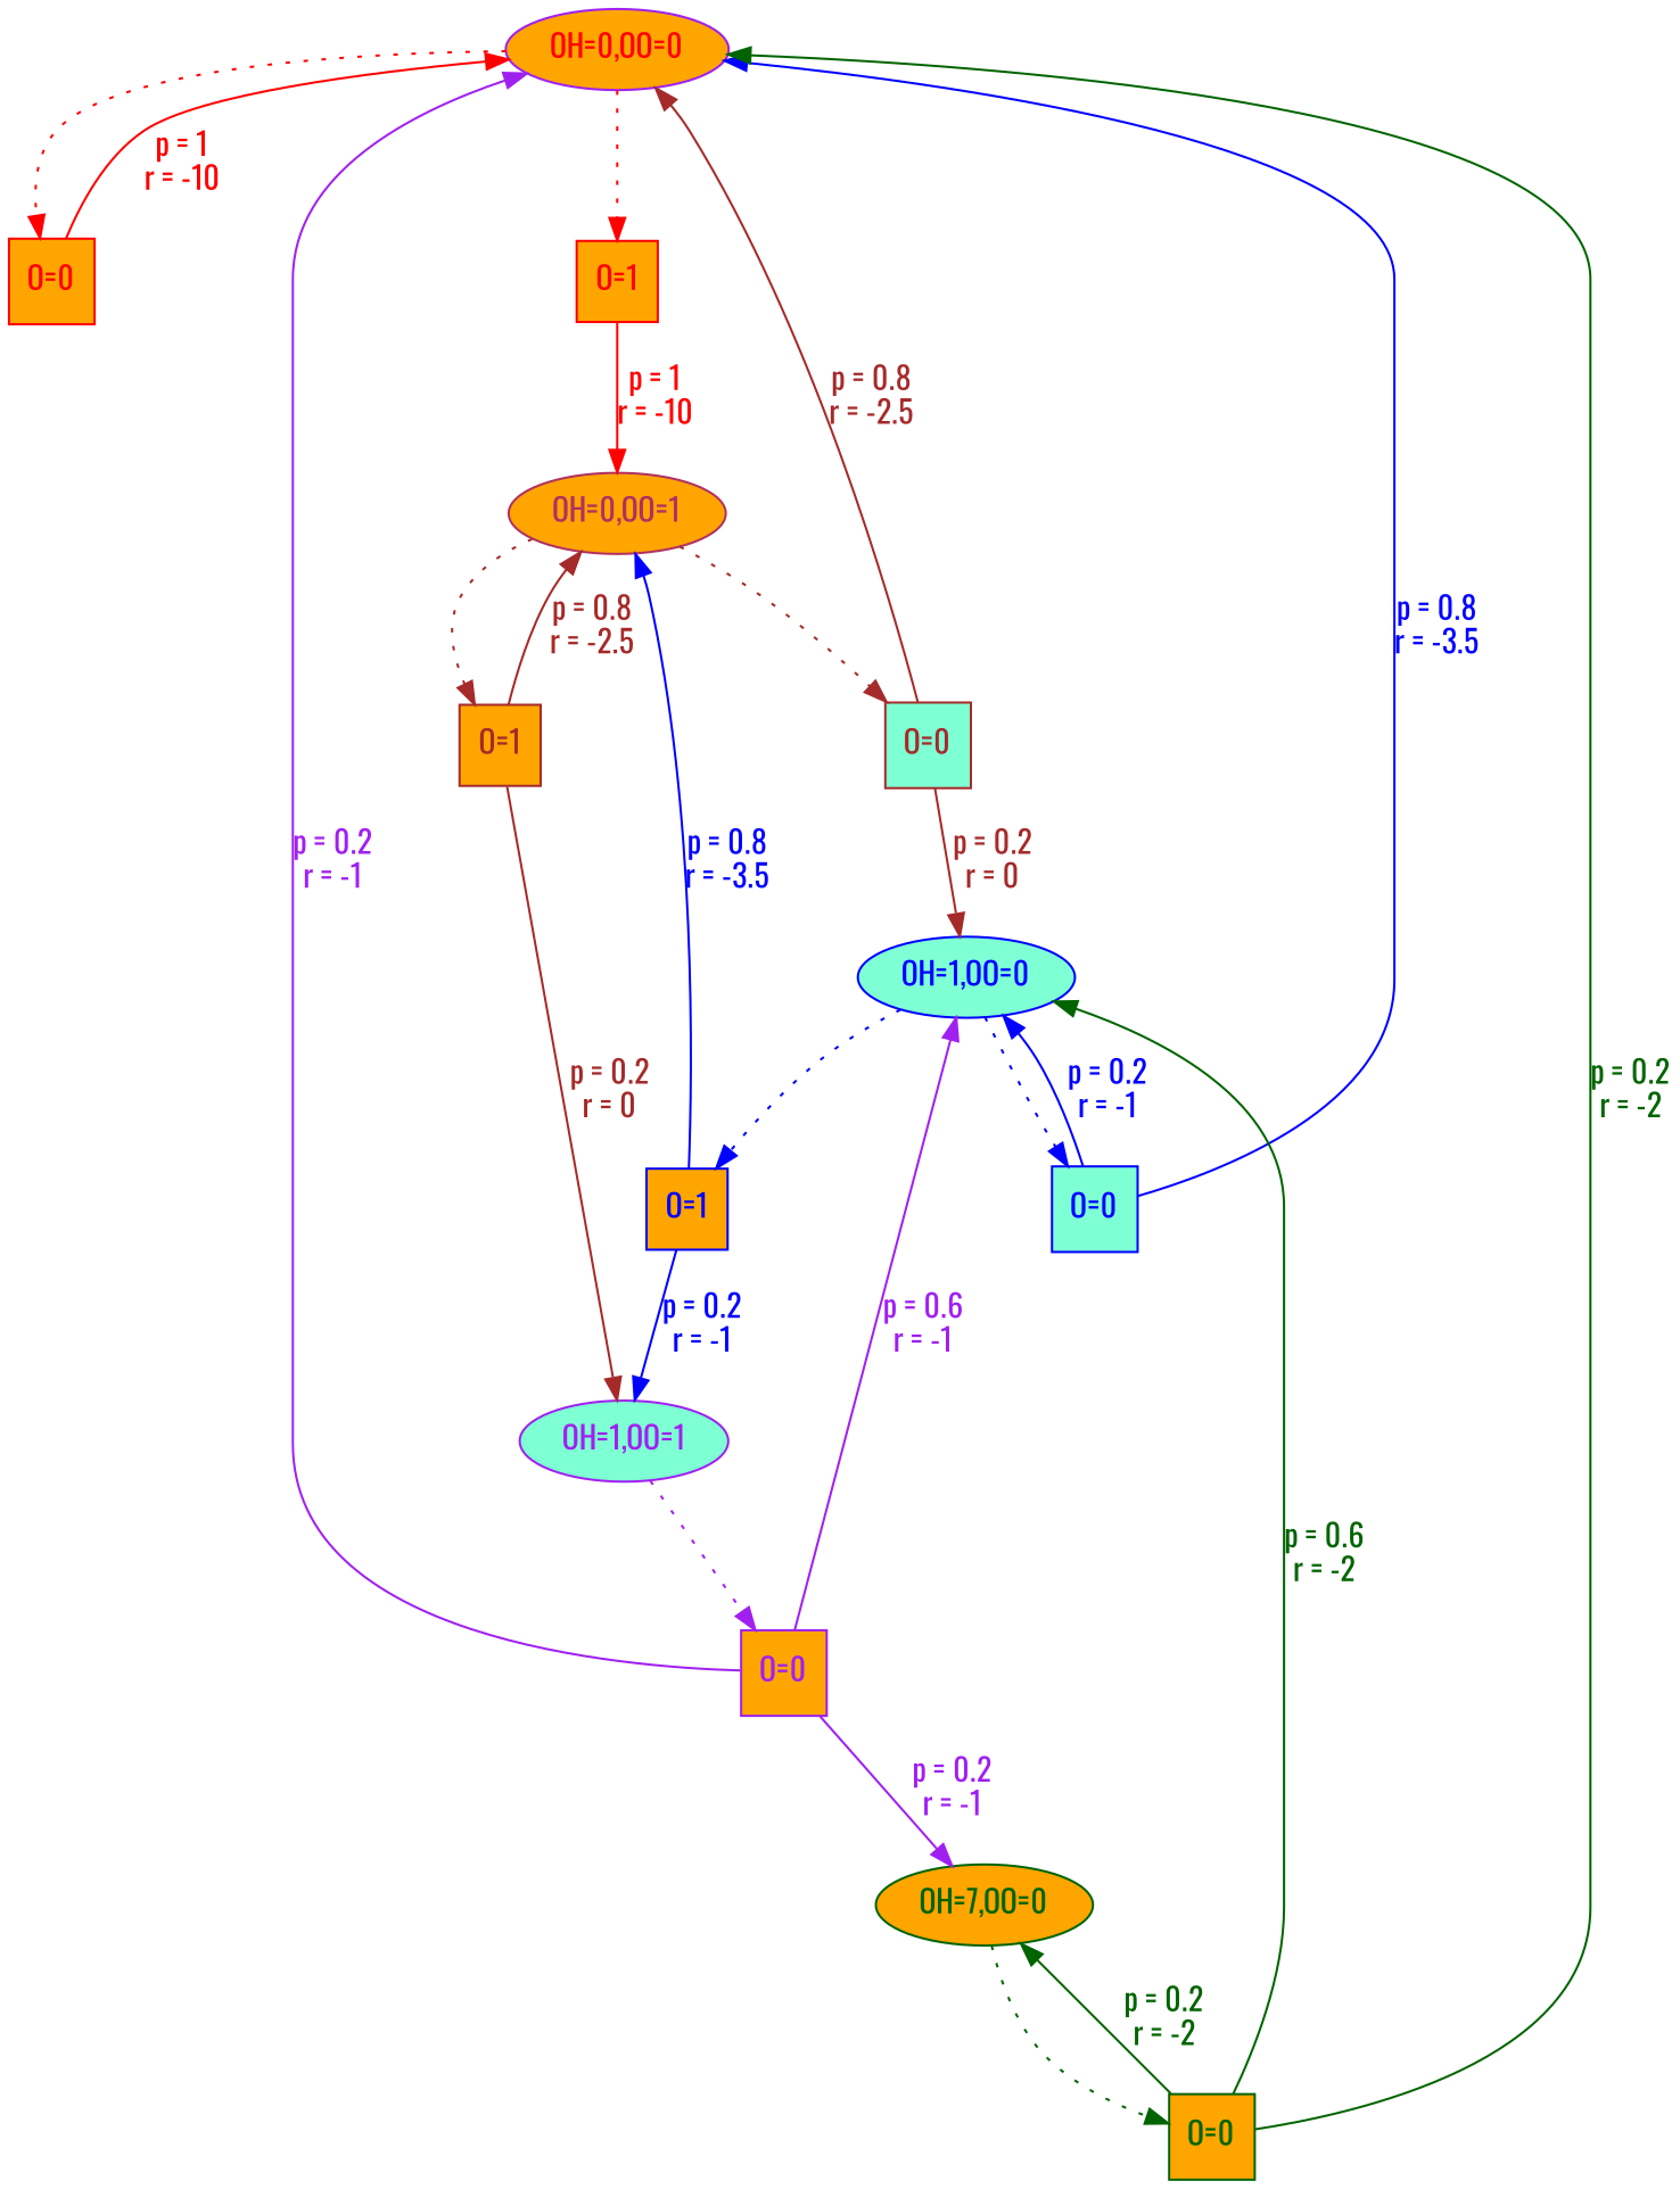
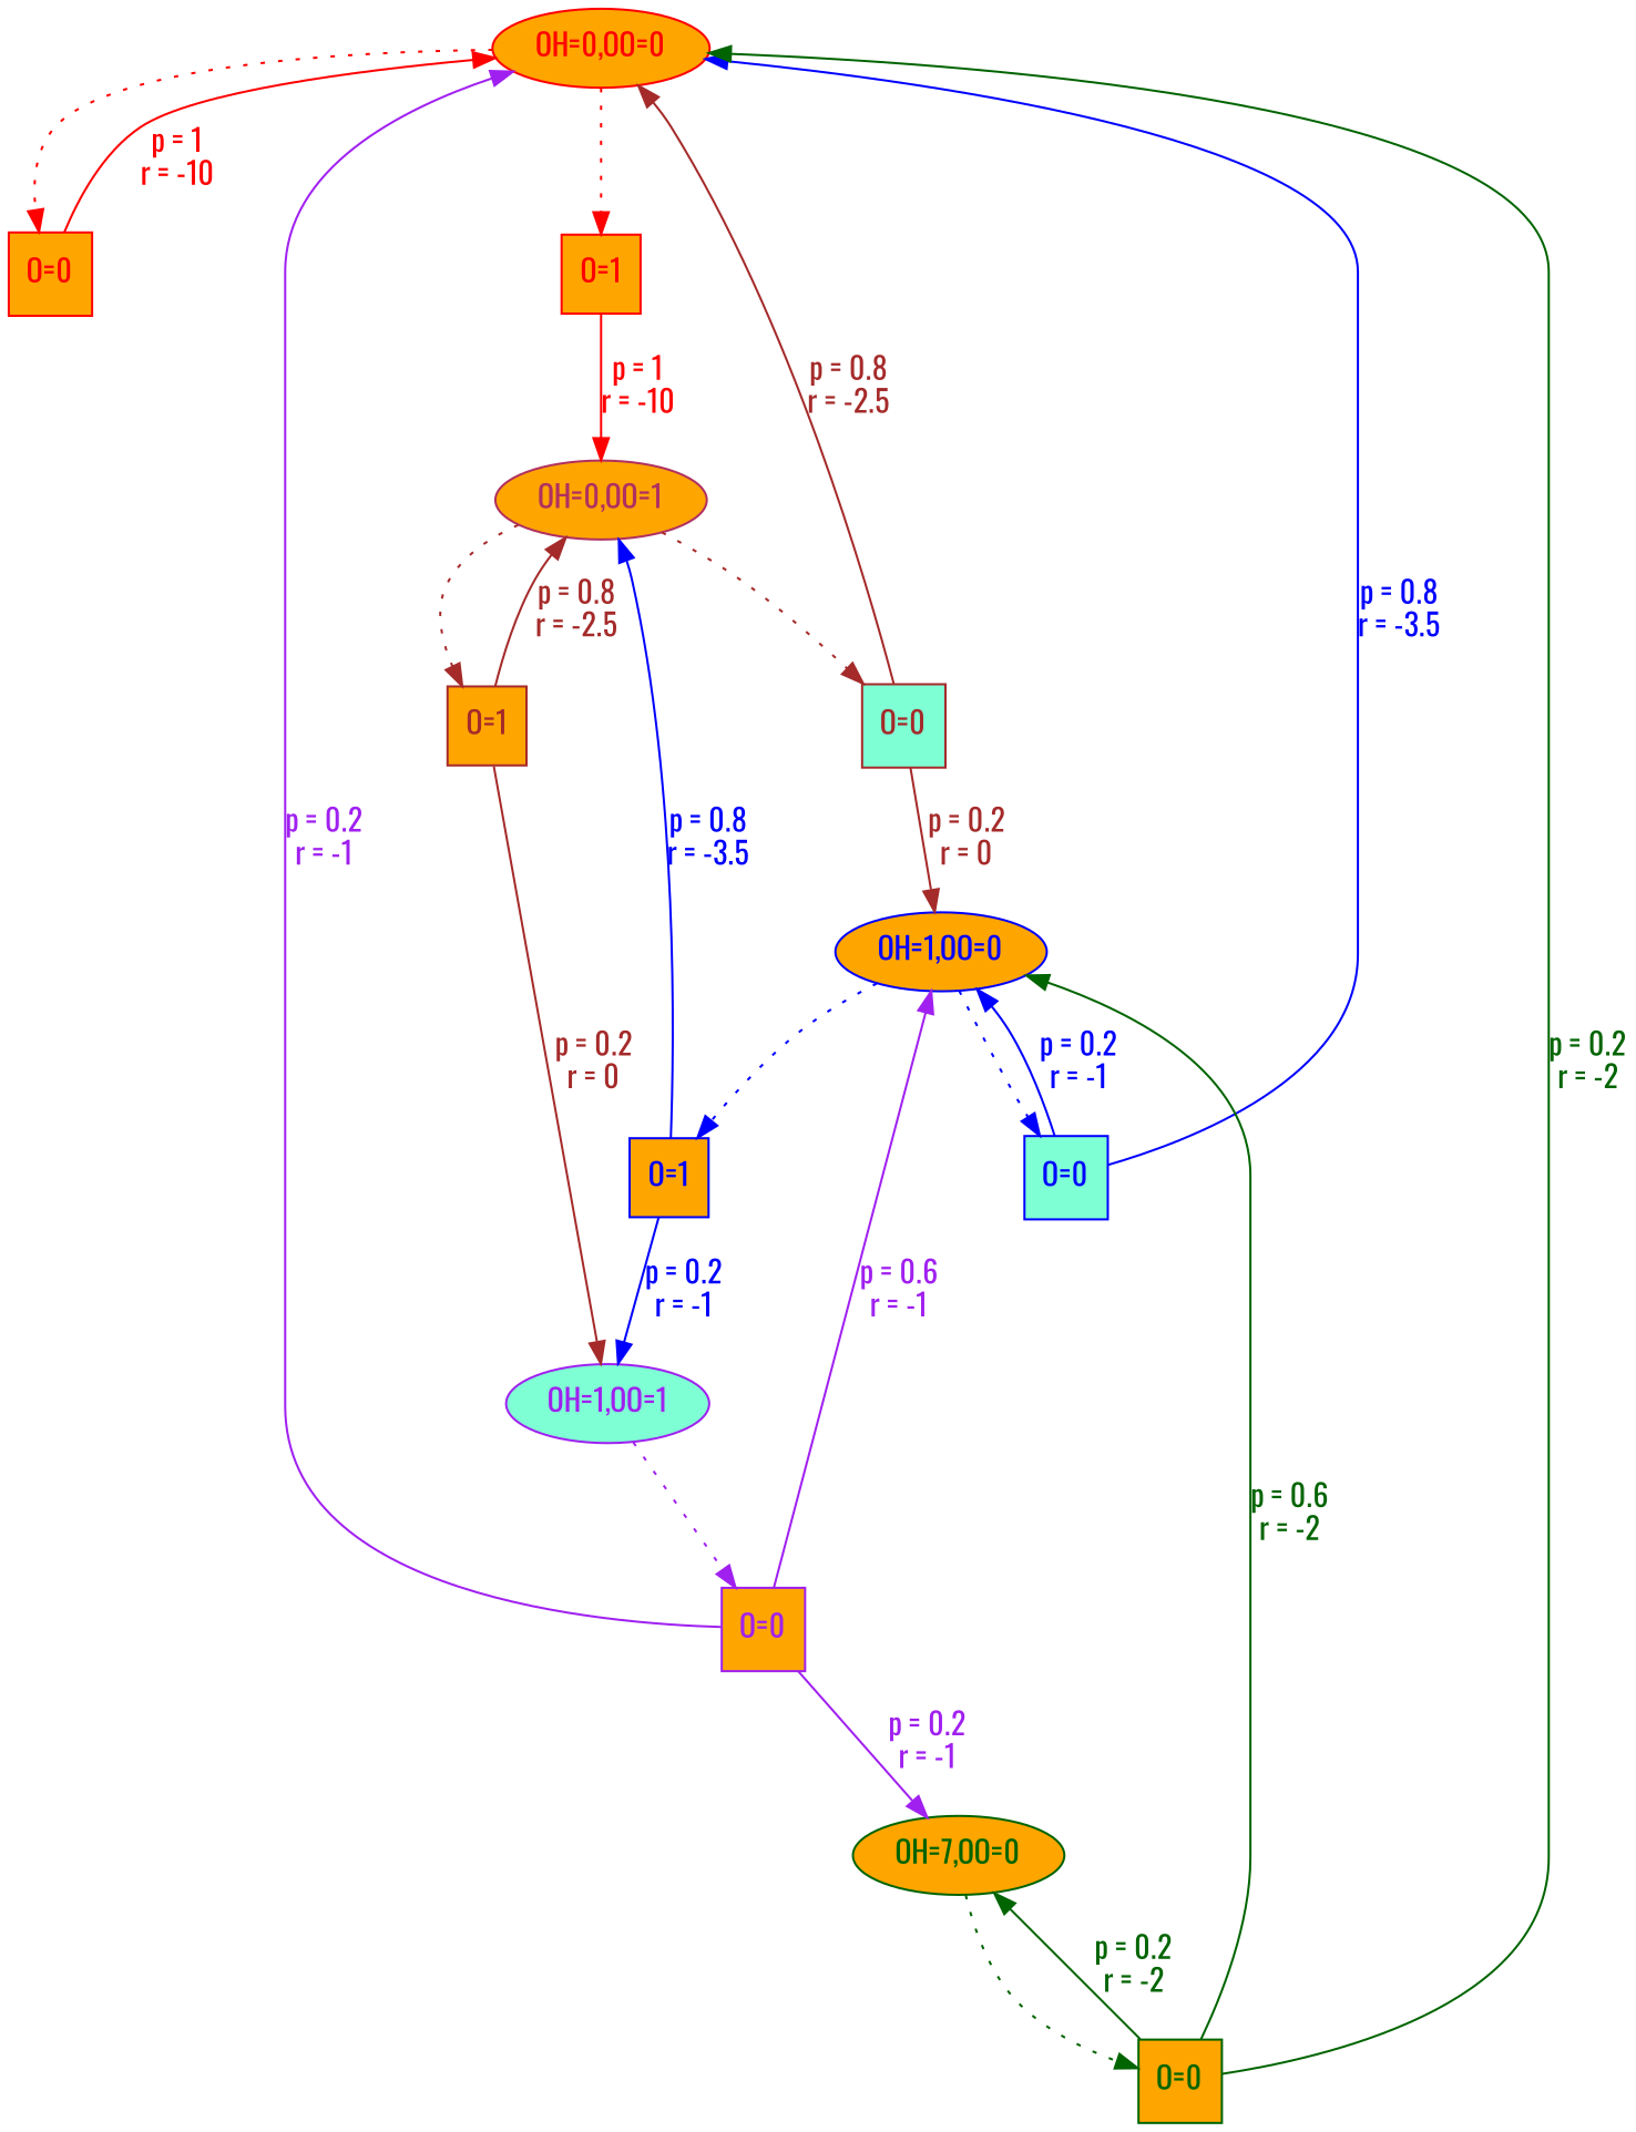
  digraph {
    fontname=Oswald
    nodesep=0.6
    node [color=Red fillcolor=orange fontcolor=Red fontname=Oswald style=filled shape=square]
    edge [color=Brown fontcolor=Brown fontname=Oswald]
-   n1 [color=Purple label="OH=0,OO=0" shape=""]
+   n1 [label="OH=0,OO=0" shape=""]
    n2 [label="O=0"]
    n3 [label="O=1"]
    n4 [color=maroon fontcolor=maroon label="OH=0,OO=1" shape=""]
-   n5 [color=Blue fillcolor=aquamarine fontcolor=Blue label="OH=1,OO=0" shape=""]
+   n5 [color=Blue fontcolor=Blue label="OH=1,OO=0" shape=""]
    n6 [color=Blue fillcolor=aquamarine fontcolor=Blue label="O=0"]
    n7 [color=Blue fontcolor=Blue label="O=1"]
    n8 [color=Purple fillcolor=aquamarine fontcolor=Purple label="OH=1,OO=1" shape=""]
    n9 [color=darkgreen fontcolor=darkgreen label="OH=7,OO=0" shape=""]
    n10 [color=darkgreen fontcolor=darkgreen label="O=0"]
    n11 [color=Brown fillcolor=aquamarine fontcolor=Brown label="O=0"]
    n12 [color=Brown fontcolor=Brown label="O=1"]
    n13 [color=Purple fontcolor=Purple label="O=0"]
    n1 -> n2 [color=Red fontcolor=Red style=dotted]
    n1 -> n3 [color=Red fontcolor=Red style=dotted]
    n2 -> n1 [color=Red fontcolor=Red label="p = 1\nr = -10"]
    n3 -> n4 [color=Red fontcolor=Red label="p = 1\nr = -10"]
    n4 -> n11 [style=dotted]
    n4 -> n12 [style=dotted]
    n5 -> n6 [color=Blue fontcolor=Blue style=dotted]
    n5 -> n7 [color=Blue fontcolor=Blue style=dotted]
    n6 -> n1 [color=Blue fontcolor=Blue label="p = 0.8\nr = -3.5"]
    n6 -> n5 [color=Blue fontcolor=Blue label="p = 0.2\nr = -1"]
    n7 -> n4 [color=Blue fontcolor=Blue label="p = 0.8\nr = -3.5"]
    n7 -> n8 [color=Blue fontcolor=Blue label="p = 0.2\nr = -1"]
    n8 -> n13 [color=Purple fontcolor=Purple style=dotted]
    n9 -> n10 [color=darkgreen fontcolor=darkgreen style=dotted]
    n10 -> n1 [color=darkgreen fontcolor=darkgreen label="p = 0.2\nr = -2"]
    n10 -> n5 [color=darkgreen fontcolor=darkgreen label="p = 0.6\nr = -2"]
    n10 -> n9 [color=darkgreen fontcolor=darkgreen label="p = 0.2\nr = -2"]
    n11 -> n1 [label="p = 0.8\nr = -2.5"]
    n11 -> n5 [label="p = 0.2\nr = 0"]
    n12 -> n4 [label="p = 0.8\nr = -2.5"]
    n12 -> n8 [label="p = 0.2\nr = 0"]
    n13 -> n1 [color=Purple fontcolor=Purple label="p = 0.2\nr = -1"]
    n13 -> n5 [color=Purple fontcolor=Purple label="p = 0.6\nr = -1"]
    n13 -> n9 [color=Purple fontcolor=Purple label="p = 0.2\nr = -1"]
  }
